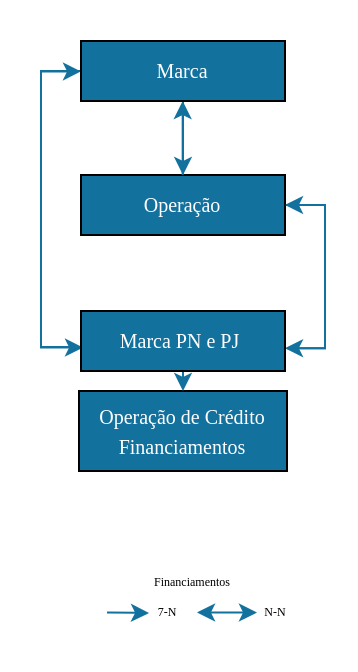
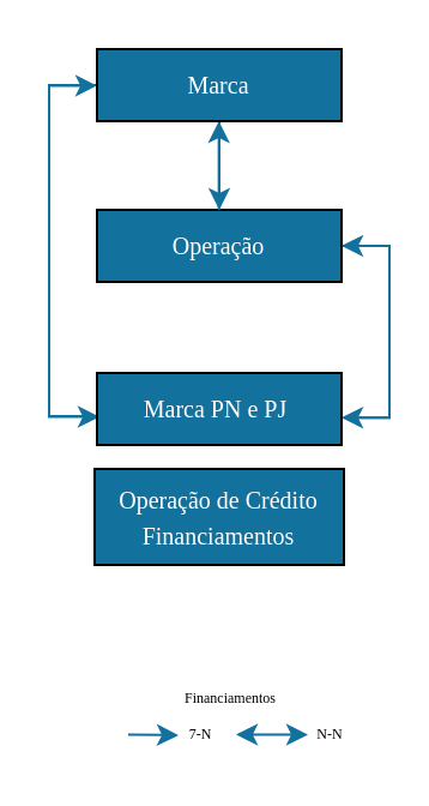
  <mxCell id="0" />
  <mxCell id="1" parent="0" />
  <mxCell id="2" style="edgeStyle=orthogonalEdgeStyle;rounded=0;orthogonalLoop=1;jettySize=auto;html=1;exitX=0.5;exitY=1;exitDx=0;exitDy=0;" parent="1" source="13" target="13" edge="1"><mxGeometry relative="1" as="geometry" /></mxCell>
  <mxCell id="3" value="" style="edgeStyle=orthogonalEdgeStyle;rounded=0;orthogonalLoop=1;jettySize=auto;html=1;strokeColor=#13719E;" parent="1" source="5" target="7" edge="1"><mxGeometry relative="1" as="geometry" /></mxCell>
  <mxCell id="4" style="edgeStyle=orthogonalEdgeStyle;rounded=0;orthogonalLoop=1;jettySize=auto;html=1;exitX=0;exitY=0.5;exitDx=0;exitDy=0;entryX=0.01;entryY=0.392;entryDx=0;entryDy=0;entryPerimeter=0;strokeColor=#13719E;" parent="1" source="5" target="13" edge="1"><mxGeometry relative="1" as="geometry" /></mxCell>
  <mxCell id="5" value="&lt;font face=&quot;Verdana&quot; style=&quot;font-size: 10px&quot; color=&quot;#ffffff&quot;&gt;Marca&lt;/font&gt;" style="rounded=0;whiteSpace=wrap;html=1;fillColor=#13719E;strokeColor=#000000;flipV=1;" parent="1" vertex="1"><mxGeometry x="40" y="20" width="102" height="30" as="geometry" /></mxCell>
  <mxCell id="6" style="edgeStyle=orthogonalEdgeStyle;rounded=0;orthogonalLoop=1;jettySize=auto;html=1;entryX=1;entryY=0.381;entryDx=0;entryDy=0;entryPerimeter=0;strokeColor=#13719E;exitX=1;exitY=0.5;exitDx=0;exitDy=0;" parent="1" source="7" target="13" edge="1"><mxGeometry relative="1" as="geometry" /></mxCell>
  <mxCell id="7" value="&lt;font face=&quot;Verdana&quot; style=&quot;font-size: 10px&quot; color=&quot;#ffffff&quot;&gt;Operação&lt;/font&gt;" style="rounded=0;whiteSpace=wrap;html=1;fillColor=#13719E;strokeColor=#000000;flipV=1;" parent="1" vertex="1"><mxGeometry x="40" y="87" width="102" height="30" as="geometry" /></mxCell>
  <mxCell id="8" value="&lt;font color=&quot;#ffffff&quot; face=&quot;Verdana&quot;&gt;&lt;span style=&quot;font-size: 10px&quot;&gt;Operação de Crédito Financiamentos&lt;/span&gt;&lt;/font&gt;" style="rounded=0;whiteSpace=wrap;html=1;fillColor=#13719E;strokeColor=#000000;" parent="1" vertex="1"><mxGeometry x="39" y="195" width="104" height="40" as="geometry" /></mxCell>
- <mxCell id="9" style="edgeStyle=orthogonalEdgeStyle;rounded=0;orthogonalLoop=1;jettySize=auto;html=1;exitX=0.5;exitY=1;exitDx=0;exitDy=0;strokeColor=#13719E;entryX=0.5;entryY=0;entryDx=0;entryDy=0;" parent="1" source="13" target="8" edge="1"><mxGeometry relative="1" as="geometry"><mxPoint x="101" y="195" as="sourcePoint" /><mxPoint x="165" y="240" as="targetPoint" /></mxGeometry></mxCell>
  <mxCell id="10" value="" style="edgeStyle=orthogonalEdgeStyle;rounded=0;orthogonalLoop=1;jettySize=auto;html=1;strokeColor=#13719E;" parent="1" edge="1"><mxGeometry relative="1" as="geometry"><mxPoint x="90.83" y="87" as="sourcePoint" /><mxPoint x="90.83" y="50" as="targetPoint" /></mxGeometry></mxCell>
  <mxCell id="11" style="edgeStyle=orthogonalEdgeStyle;rounded=0;orthogonalLoop=1;jettySize=auto;html=1;entryX=1;entryY=0.5;entryDx=0;entryDy=0;strokeColor=#13719E;exitX=1.01;exitY=0.381;exitDx=0;exitDy=0;exitPerimeter=0;" parent="1" source="13" target="7" edge="1"><mxGeometry relative="1" as="geometry"><mxPoint x="152" y="183.57" as="sourcePoint" /><mxPoint x="152" y="112" as="targetPoint" /></mxGeometry></mxCell>
  <mxCell id="12" style="edgeStyle=orthogonalEdgeStyle;rounded=0;orthogonalLoop=1;jettySize=auto;html=1;entryX=-0.007;entryY=0.414;entryDx=0;entryDy=0;entryPerimeter=0;strokeColor=#13719E;" parent="1" edge="1"><mxGeometry relative="1" as="geometry"><mxPoint x="56" y="173" as="sourcePoint" /><mxPoint x="40" y="35.2" as="targetPoint" /><Array as="points"><mxPoint x="20" y="173" /><mxPoint x="20" y="35" /></Array></mxGeometry></mxCell>
  <mxCell id="13" value="&lt;font face=&quot;Verdana&quot; style=&quot;font-size: 10px&quot; color=&quot;#ffffff&quot;&gt;Marca PN e PJ&amp;nbsp;&lt;/font&gt;" style="rounded=0;whiteSpace=wrap;html=1;fillColor=#13719E;strokeColor=#000000;flipV=1;" parent="1" vertex="1"><mxGeometry x="40" y="155" width="102" height="30" as="geometry" /></mxCell>
  <mxCell id="14" value="&lt;font face=&quot;Verdana&quot; style=&quot;font-size: 10px&quot; color=&quot;#ffffff&quot;&gt;Marca&lt;/font&gt;" style="rounded=0;whiteSpace=wrap;html=1;fillColor=#13719E;strokeColor=#000000;flipV=1;" parent="1" vertex="1"><mxGeometry x="40" y="20" width="102" height="30" as="geometry" /></mxCell>
  <mxCell id="15" value="" style="group" parent="1" vertex="1" connectable="0"><mxGeometry x="38" y="279" width="119" height="35" as="geometry" /></mxCell>
  <mxCell id="16" value="&lt;font face=&quot;Verdana&quot; style=&quot;font-size: 6px&quot;&gt;Financiamentos&lt;/font&gt;" style="text;html=1;strokeColor=none;fillColor=none;align=center;verticalAlign=middle;whiteSpace=wrap;rounded=0;container=0;" parent="15" vertex="1"><mxGeometry x="5" width="106" height="20" as="geometry" /></mxCell>
  <mxCell id="17" value="" style="endArrow=classic;html=1;strokeColor=#13719E;" parent="15" edge="1"><mxGeometry width="50" height="50" relative="1" as="geometry"><mxPoint x="15" y="26.75" as="sourcePoint" /><mxPoint x="36" y="27" as="targetPoint" /><Array as="points" /></mxGeometry></mxCell>
  <mxCell id="18" value="" style="group" parent="15" vertex="1" connectable="0"><mxGeometry width="114" height="35" as="geometry" /></mxCell>
  <mxCell id="19" value="" style="endArrow=classic;startArrow=classic;html=1;strokeColor=#13719E;" parent="18" edge="1"><mxGeometry width="50" height="50" relative="1" as="geometry"><mxPoint x="60" y="26.75" as="sourcePoint" /><mxPoint x="90" y="26.75" as="targetPoint" /></mxGeometry></mxCell>
  <mxCell id="20" value="&lt;font face=&quot;Verdana&quot; style=&quot;font-size: 6px&quot;&gt;7-N&lt;/font&gt;" style="text;html=1;align=center;verticalAlign=middle;resizable=0;points=[];autosize=1;" parent="18" vertex="1"><mxGeometry x="30" y="15" width="30" height="20" as="geometry" /></mxCell>
  <mxCell id="21" value="&lt;font face=&quot;Verdana&quot; style=&quot;font-size: 6px&quot;&gt;N-N&lt;/font&gt;" style="text;html=1;align=center;verticalAlign=middle;resizable=0;points=[];autosize=1;" parent="18" vertex="1"><mxGeometry x="84" y="15" width="30" height="20" as="geometry" /></mxCell>
